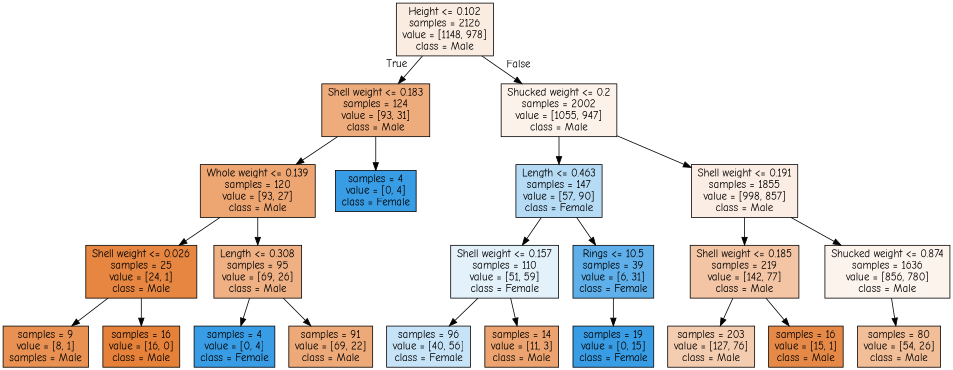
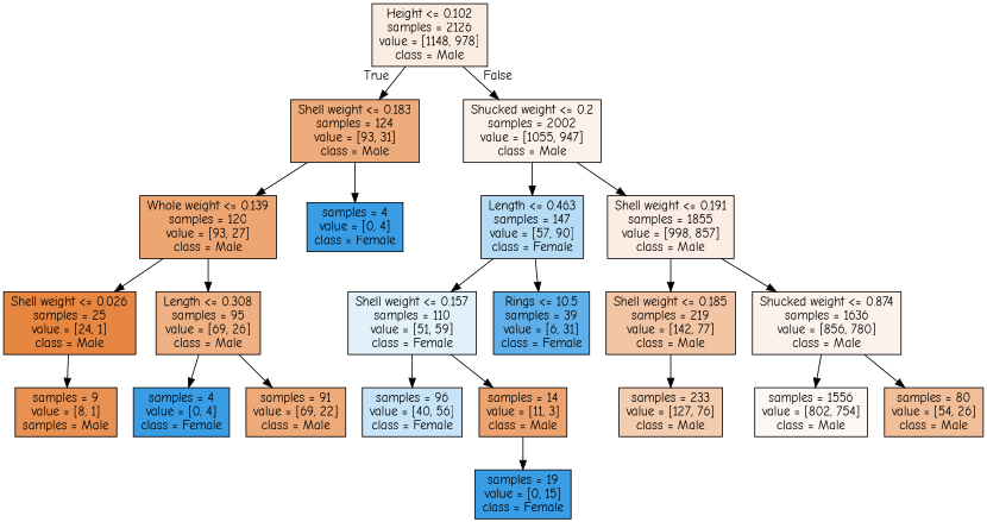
  digraph {
    fontname="Comic Neue"
    node [color=black fillcolor="#399de5ff" fontname="Comic Neue" shape=box style=filled]
    edge [fontname="Comic Neue"]
    n1 [fillcolor="#e5813926" label="Height <= 0.102\nsamples = 2126\nvalue = [1148, 978]\nclass = Male"]
    n2 [fillcolor="#e58139aa" label="Shell weight <= 0.183\nsamples = 124\nvalue = [93, 31]\nclass = Male"]
    n3 [fillcolor="#e581391a" label="Shucked weight <= 0.2\nsamples = 2002\nvalue = [1055, 947]\nclass = Male"]
    n4 [fillcolor="#e58139b5" label="Whole weight <= 0.139\nsamples = 120\nvalue = [93, 27]\nclass = Male"]
    n5 [label="samples = 4\nvalue = [0, 4]\nclass = Female"]
    n6 [fillcolor="#399de55e" label="Length <= 0.463\nsamples = 147\nvalue = [57, 90]\nclass = Female"]
    n7 [fillcolor="#e5813924" label="Shell weight <= 0.191\nsamples = 1855\nvalue = [998, 857]\nclass = Male"]
    n8 [fillcolor="#e58139f4" label="Shell weight <= 0.026\nsamples = 25\nvalue = [24, 1]\nclass = Male"]
    n9 [fillcolor="#e581399f" label="Length <= 0.308\nsamples = 95\nvalue = [69, 26]\nclass = Male"]
    n10 [fillcolor="#e58139df" label="samples = 9\nvalue = [8, 1]\nsamples = Male"]
-   n11 [fillcolor="#e58139ff" label="samples = 16\nvalue = [16, 0]\nclass = Male"]
    n12 [label="samples = 4\nvalue = [0, 4]\nclass = Female"]
    n13 [fillcolor="#e58139ae" label="samples = 91\nvalue = [69, 22]\nclass = Male"]
    n14 [fillcolor="#399de523" label="Shell weight <= 0.157\nsamples = 110\nvalue = [51, 59]\nclass = Female"]
    n15 [fillcolor="#399de5ce" label="Rings <= 10.5\nsamples = 39\nvalue = [6, 31]\nclass = Female"]
    n16 [fillcolor="#e5813975" label="Shell weight <= 0.185\nsamples = 219\nvalue = [142, 77]\nclass = Male"]
    n17 [fillcolor="#e5813917" label="Shucked weight <= 0.874\nsamples = 1636\nvalue = [856, 780]\nclass = Male"]
    n18 [fillcolor="#399de549" label="samples = 96\nvalue = [40, 56]\nclass = Female"]
    n19 [fillcolor="#e58139b9" label="samples = 14\nvalue = [11, 3]\nclass = Male"]
    n20 [label="samples = 19\nvalue = [0, 15]\nclass = Female"]
-   n21 [fillcolor="#e5813966" label="samples = 203\nvalue = [127, 76]\nclass = Male"]
-   n22 [fillcolor="#e58139ee" label="samples = 16\nvalue = [15, 1]\nclass = Male"]
+   n21 [fillcolor="#e5813966" label="samples = 233\nvalue = [127, 76]\nclass = Male"]
+   n23 [fillcolor="#e581390f" label="samples = 1556\nvalue = [802, 754]\nclass = Male"]
    n24 [fillcolor="#e5813984" label="samples = 80\nvalue = [54, 26]\nclass = Male"]
    n1 -> n2 [headlabel=True labelangle=45 labeldistance=2.5]
    n1 -> n3 [headlabel=False labelangle=-45 labeldistance=2.5]
    n2 -> n4
    n2 -> n5
    n3 -> n6
    n3 -> n7
    n4 -> n8
    n4 -> n9
    n6 -> n14
    n6 -> n15
    n7 -> n16
    n7 -> n17
    n8 -> n10
-   n8 -> n11
    n9 -> n12
    n9 -> n13
    n14 -> n18
    n14 -> n19
-   n15 -> n20
+   n19 -> n20
    n16 -> n21
-   n16 -> n22
+   n17 -> n23
    n17 -> n24
  }
